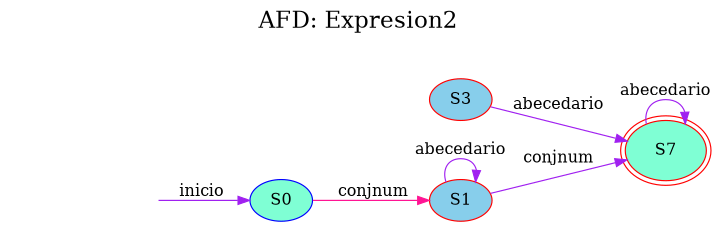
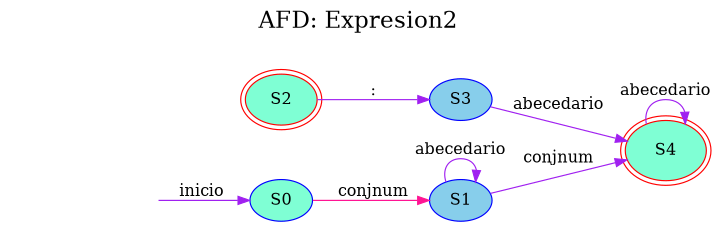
  digraph {
    fontsize=20
    label="AFD: Expresion2"
    labelloc=t
    rankdir=LR
    node [color=red fillcolor=aquamarine style=filled]
    edge [color=purple]
    n1 [color=blue label=S0]
-   n2 [fillcolor=skyblue label=S1]
-   n3 [label=S7 peripheries=2]
-   n5 [fillcolor=skyblue label=S3]
+   n2 [color=blue fillcolor=skyblue label=S1]
+   n3 [label=S4 peripheries=2]
+   n4 [label=S2 peripheries=2]
+   n5 [color=blue fillcolor=skyblue label=S3]
    secret_node [color=mediumseagreen style=invis fillcolor=""]
    n1 -> n2 [color=deeppink label=conjnum]
    n2 -> n2 [label=abecedario]
    n2 -> n3 [label=conjnum]
    n3 -> n3 [label=abecedario]
+   n4 -> n5 [label="\:"]
    n5 -> n3 [label=abecedario]
    secret_node -> n1 [label=inicio]
  }
